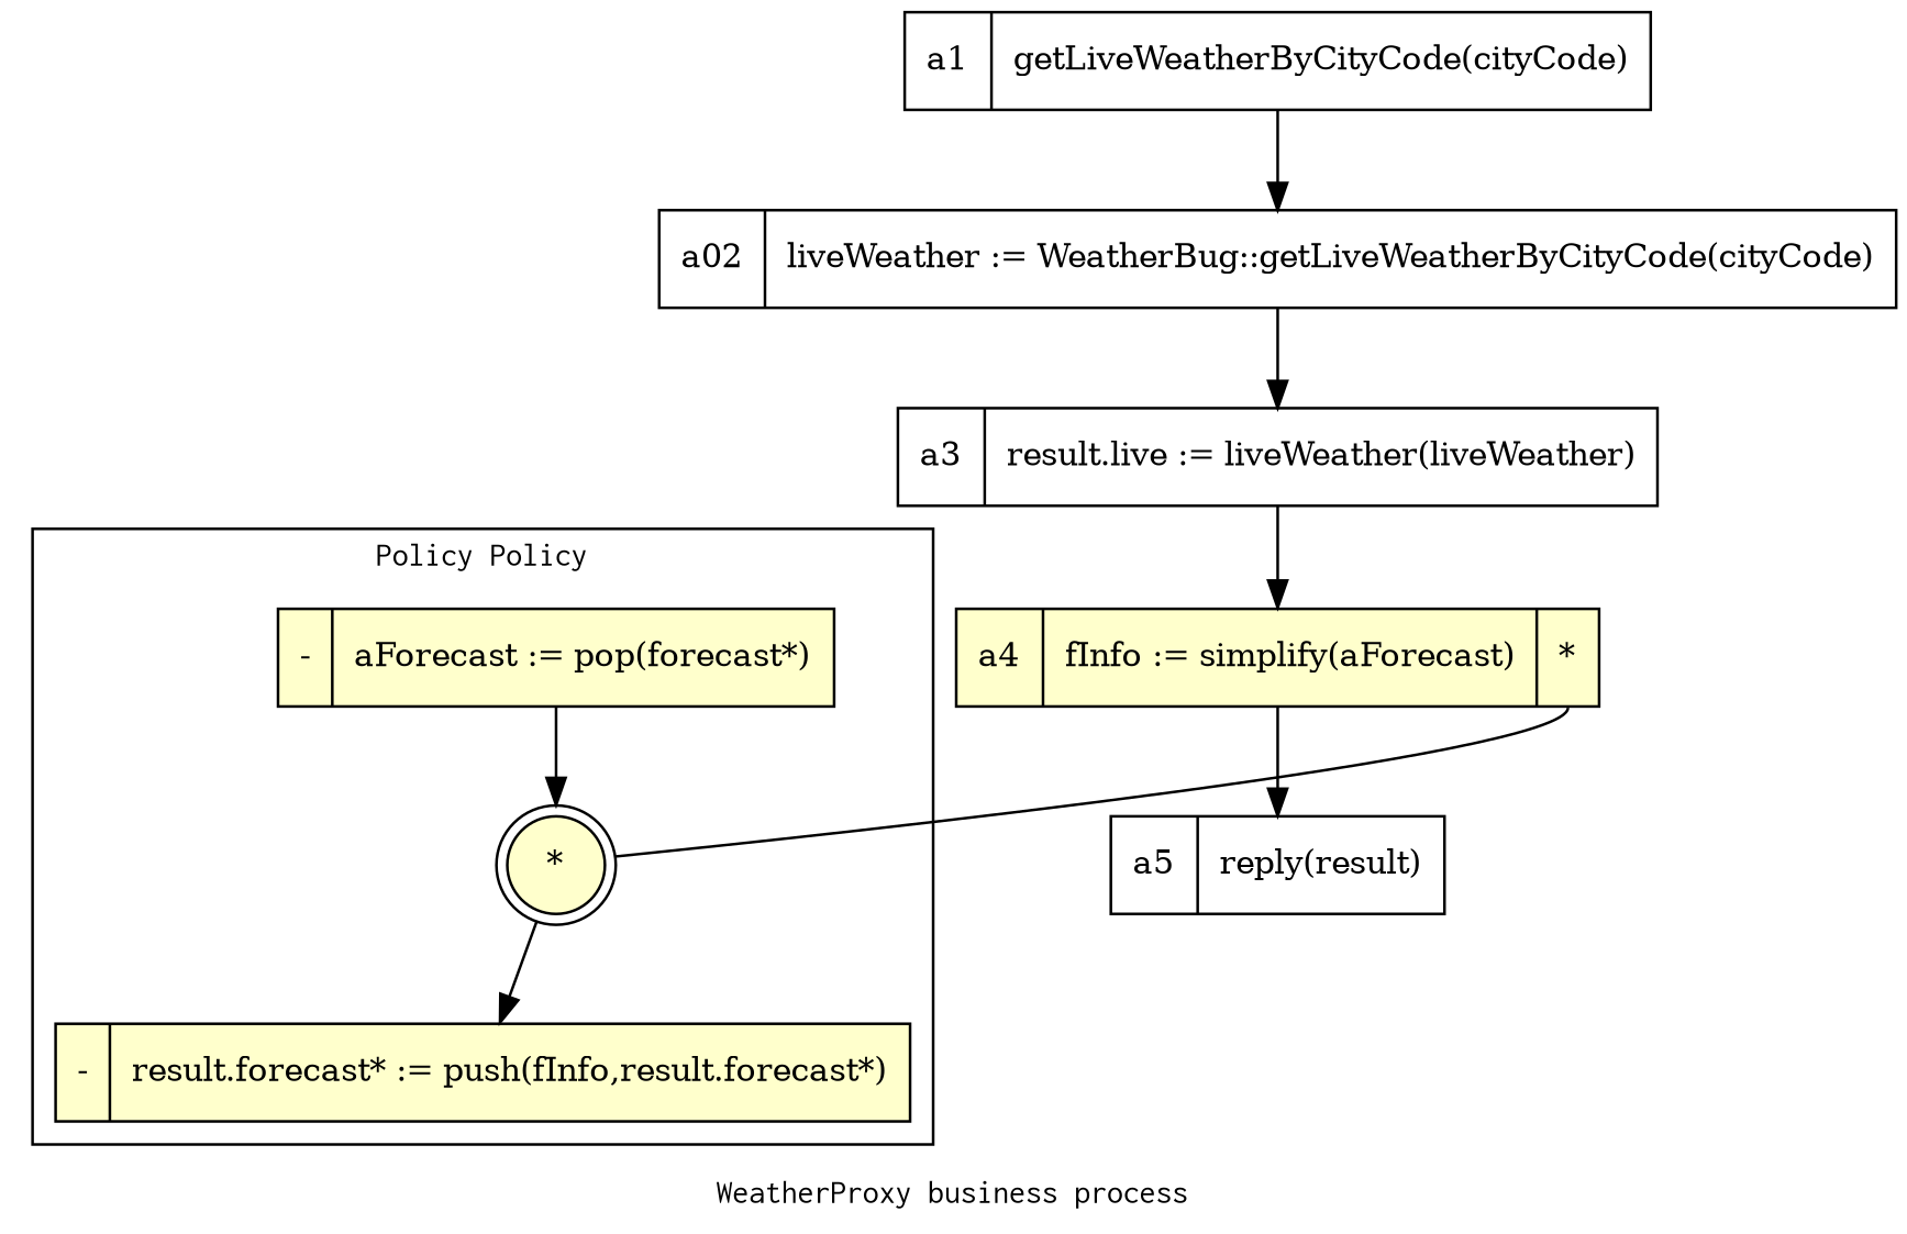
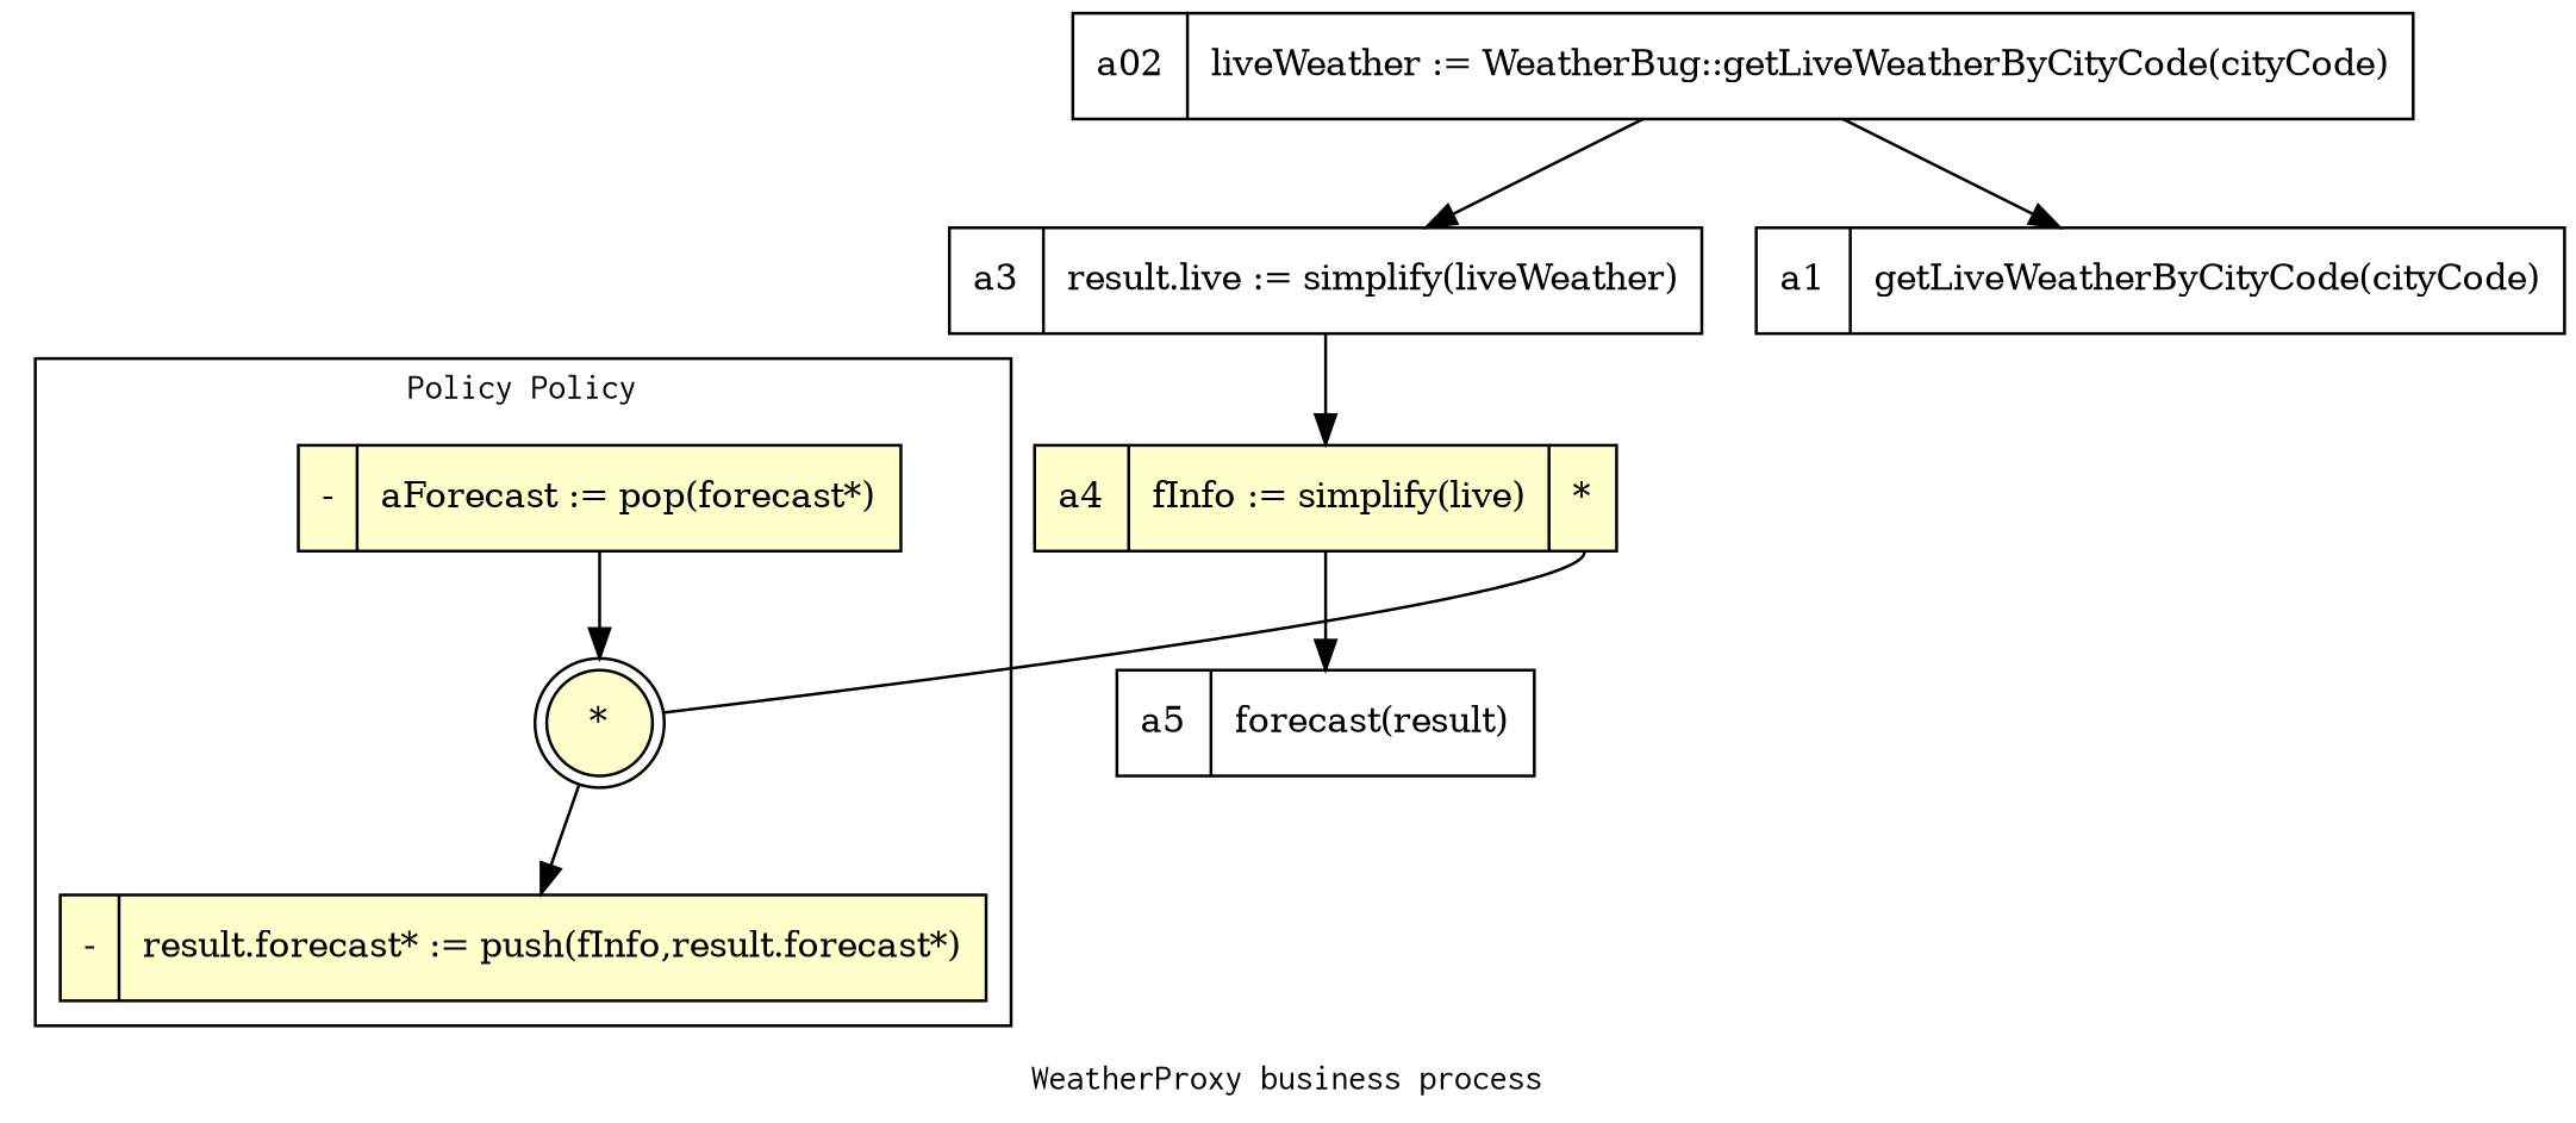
  digraph {
    fontname=Courier
    fontsize=12
    label="WeatherProxy business process"
    node [fontsize=12 shape=record]
    edge [fontname=Courier fontsize=9]
    n1 [fillcolor="#FFFFCC" label="-|aForecast := pop(forecast*)" style=filled]
    n2 [fillcolor="#FFFFCC" label="*" shape=doublecircle style=filled]
    n3 [fillcolor="#FFFFCC" label="-|result.forecast* := push(fInfo,result.forecast*)" style=filled]
    n4 [label="a1|getLiveWeatherByCityCode(cityCode)"]
    n5 [label="a02|liveWeather := WeatherBug::getLiveWeatherByCityCode(cityCode)"]
-   n6 [label="a3| result.live := liveWeather(liveWeather)"]
-   n7 [fillcolor="#FFFFCC" label="a4| fInfo := simplify(aForecast)|<p>*" style=filled]
-   n8 [label="a5| reply(result)"]
+   n6 [label="a3| result.live := simplify(liveWeather)"]
+   n7 [fillcolor="#FFFFCC" label="a4| fInfo := simplify(live)|<p>*" style=filled]
+   n8 [label="a5| forecast(result)"]
    subgraph cluster_1 {
      label="Policy Policy"
      labeloc=b
      rankdir=LR
      n1
      n2
      n3
    }
    n1 -> n2
    n2 -> n3
-   n4 -> n5
+   n5 -> n4
    n5 -> n6
    n6 -> n7
    n7 -> n2 [arrowhead=none tailport=p]
    n7 -> n8
  }
